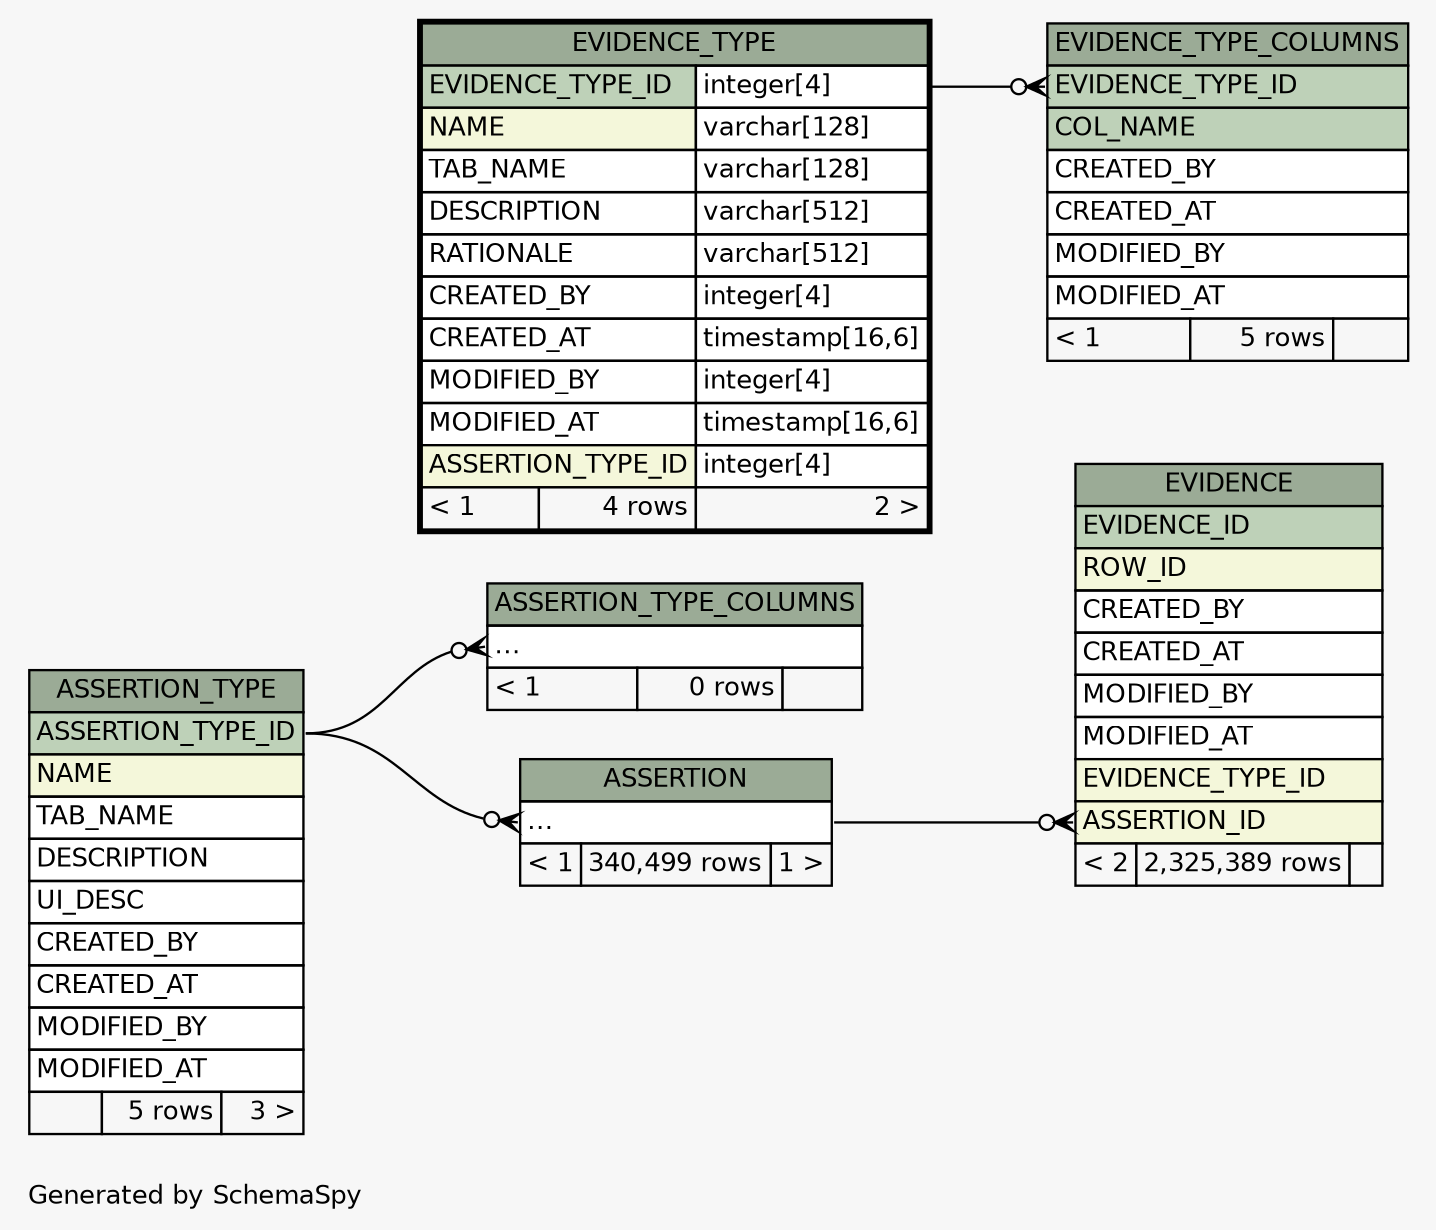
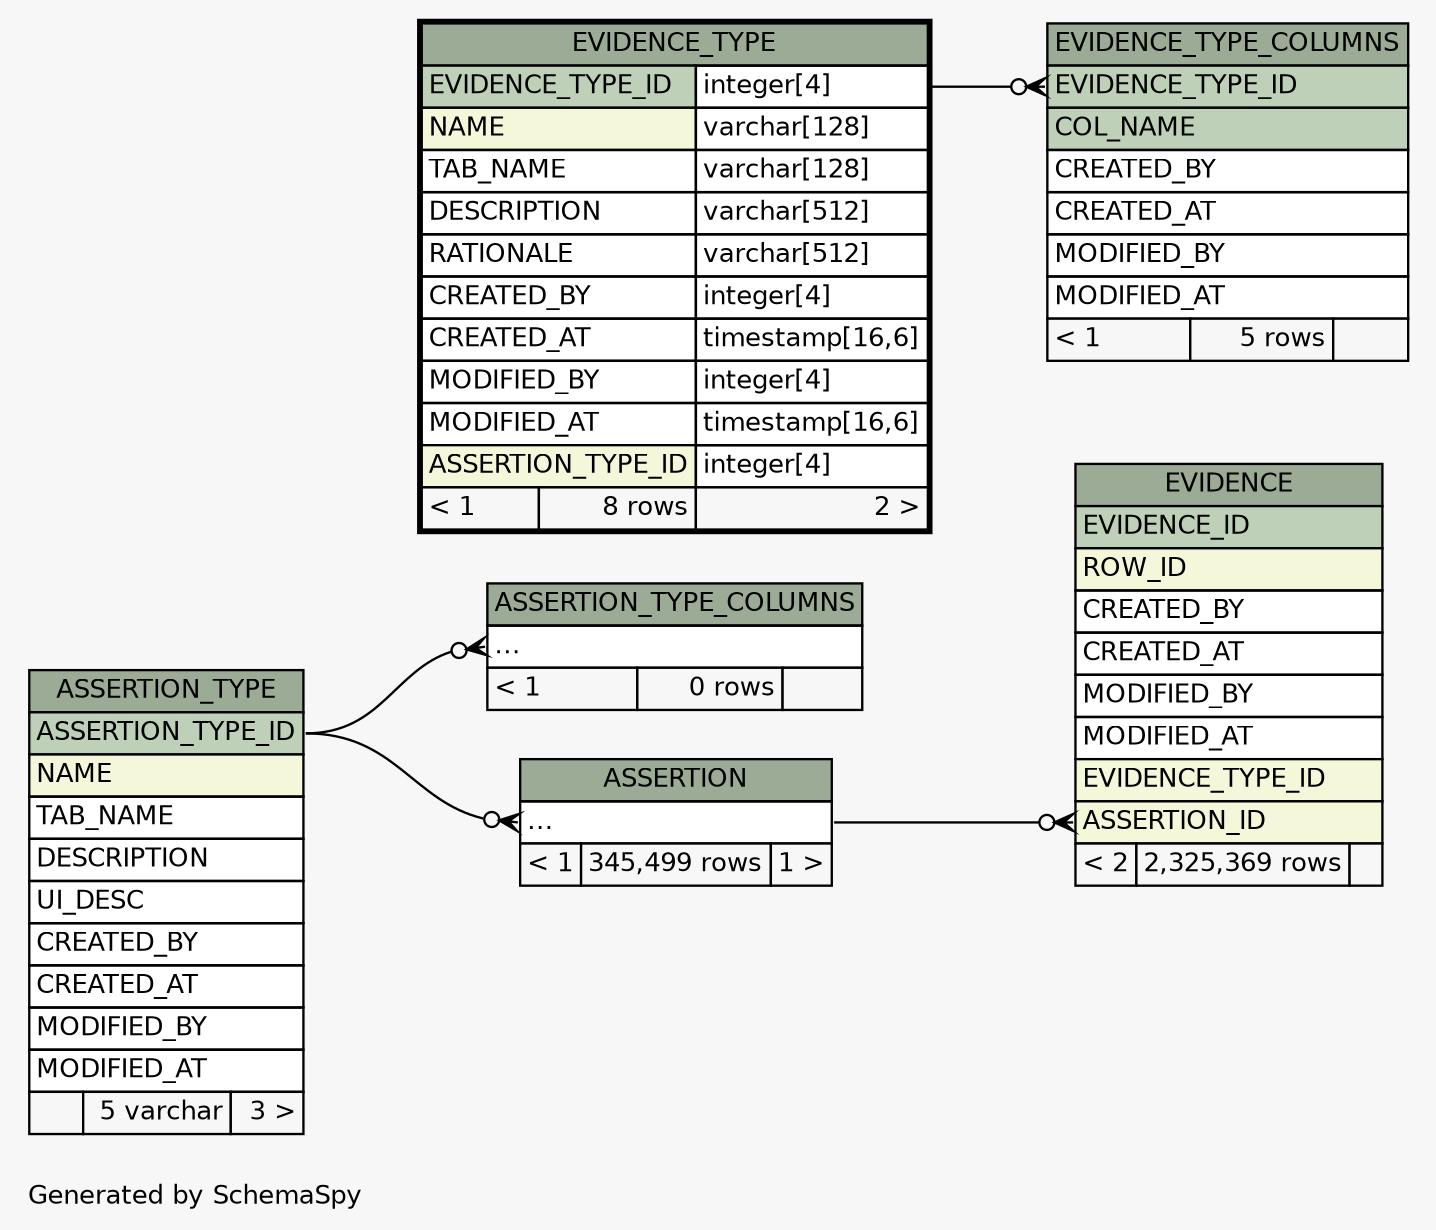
  digraph {
    bgcolor="#f7f7f7"
    fontname=Helvetica
    fontsize=11
    label="\nGenerated by SchemaSpy"
    labeljust=l
    nodesep=0.18
    rankdir=RL
    ranksep=0.46
    node [fontname=Helvetica fontsize=11 shape=plaintext]
    edge [arrowhead=none arrowsize=0.8 arrowtail=crowodot dir=back headport="ASSERTION_TYPE_ID:e" tailport="elipses:w"]
-   n1 [label=<     <TABLE BORDER="0" CELLBORDER="1" CELLSPACING="0" BGCOLOR="#ffffff">       <TR><TD COLSPAN="3" BGCOLOR="#9bab96" ALIGN="CENTER">ASSERTION</TD></TR>       <TR><TD PORT="elipses" COLSPAN="3" ALIGN="LEFT">...</TD></TR>       <TR><TD ALIGN="LEFT" BGCOLOR="#f7f7f7">&lt; 1</TD><TD ALIGN="RIGHT" BGCOLOR="#f7f7f7">340,499 rows</TD><TD ALIGN="RIGHT" BGCOLOR="#f7f7f7">1 &gt;</TD></TR>     </TABLE>>]
-   n2 [label=<     <TABLE BORDER="0" CELLBORDER="1" CELLSPACING="0" BGCOLOR="#ffffff">       <TR><TD COLSPAN="3" BGCOLOR="#9bab96" ALIGN="CENTER">ASSERTION_TYPE</TD></TR>       <TR><TD PORT="ASSERTION_TYPE_ID" COLSPAN="3" BGCOLOR="#bed1b8" ALIGN="LEFT">ASSERTION_TYPE_ID</TD></TR>       <TR><TD PORT="NAME" COLSPAN="3" BGCOLOR="#f4f7da" ALIGN="LEFT">NAME</TD></TR>       <TR><TD PORT="TAB_NAME" COLSPAN="3" ALIGN="LEFT">TAB_NAME</TD></TR>       <TR><TD PORT="DESCRIPTION" COLSPAN="3" ALIGN="LEFT">DESCRIPTION</TD></TR>       <TR><TD PORT="UI_DESC" COLSPAN="3" ALIGN="LEFT">UI_DESC</TD></TR>       <TR><TD PORT="CREATED_BY" COLSPAN="3" ALIGN="LEFT">CREATED_BY</TD></TR>       <TR><TD PORT="CREATED_AT" COLSPAN="3" ALIGN="LEFT">CREATED_AT</TD></TR>       <TR><TD PORT="MODIFIED_BY" COLSPAN="3" ALIGN="LEFT">MODIFIED_BY</TD></TR>       <TR><TD PORT="MODIFIED_AT" COLSPAN="3" ALIGN="LEFT">MODIFIED_AT</TD></TR>       <TR><TD ALIGN="LEFT" BGCOLOR="#f7f7f7">  </TD><TD ALIGN="RIGHT" BGCOLOR="#f7f7f7">5 rows</TD><TD ALIGN="RIGHT" BGCOLOR="#f7f7f7">3 &gt;</TD></TR>     </TABLE>>]
+   n1 [label=<     <TABLE BORDER="0" CELLBORDER="1" CELLSPACING="0" BGCOLOR="#ffffff">       <TR><TD COLSPAN="3" BGCOLOR="#9bab96" ALIGN="CENTER">ASSERTION</TD></TR>       <TR><TD PORT="elipses" COLSPAN="3" ALIGN="LEFT">...</TD></TR>       <TR><TD ALIGN="LEFT" BGCOLOR="#f7f7f7">&lt; 1</TD><TD ALIGN="RIGHT" BGCOLOR="#f7f7f7">345,499 rows</TD><TD ALIGN="RIGHT" BGCOLOR="#f7f7f7">1 &gt;</TD></TR>     </TABLE>>]
+   n2 [label=<     <TABLE BORDER="0" CELLBORDER="1" CELLSPACING="0" BGCOLOR="#ffffff">       <TR><TD COLSPAN="3" BGCOLOR="#9bab96" ALIGN="CENTER">ASSERTION_TYPE</TD></TR>       <TR><TD PORT="ASSERTION_TYPE_ID" COLSPAN="3" BGCOLOR="#bed1b8" ALIGN="LEFT">ASSERTION_TYPE_ID</TD></TR>       <TR><TD PORT="NAME" COLSPAN="3" BGCOLOR="#f4f7da" ALIGN="LEFT">NAME</TD></TR>       <TR><TD PORT="TAB_NAME" COLSPAN="3" ALIGN="LEFT">TAB_NAME</TD></TR>       <TR><TD PORT="DESCRIPTION" COLSPAN="3" ALIGN="LEFT">DESCRIPTION</TD></TR>       <TR><TD PORT="UI_DESC" COLSPAN="3" ALIGN="LEFT">UI_DESC</TD></TR>       <TR><TD PORT="CREATED_BY" COLSPAN="3" ALIGN="LEFT">CREATED_BY</TD></TR>       <TR><TD PORT="CREATED_AT" COLSPAN="3" ALIGN="LEFT">CREATED_AT</TD></TR>       <TR><TD PORT="MODIFIED_BY" COLSPAN="3" ALIGN="LEFT">MODIFIED_BY</TD></TR>       <TR><TD PORT="MODIFIED_AT" COLSPAN="3" ALIGN="LEFT">MODIFIED_AT</TD></TR>       <TR><TD ALIGN="LEFT" BGCOLOR="#f7f7f7">  </TD><TD ALIGN="RIGHT" BGCOLOR="#f7f7f7">5 varchar</TD><TD ALIGN="RIGHT" BGCOLOR="#f7f7f7">3 &gt;</TD></TR>     </TABLE>>]
    n3 [label=<     <TABLE BORDER="0" CELLBORDER="1" CELLSPACING="0" BGCOLOR="#ffffff">       <TR><TD COLSPAN="3" BGCOLOR="#9bab96" ALIGN="CENTER">ASSERTION_TYPE_COLUMNS</TD></TR>       <TR><TD PORT="elipses" COLSPAN="3" ALIGN="LEFT">...</TD></TR>       <TR><TD ALIGN="LEFT" BGCOLOR="#f7f7f7">&lt; 1</TD><TD ALIGN="RIGHT" BGCOLOR="#f7f7f7">0 rows</TD><TD ALIGN="RIGHT" BGCOLOR="#f7f7f7">  </TD></TR>     </TABLE>>]
-   n4 [label=<     <TABLE BORDER="0" CELLBORDER="1" CELLSPACING="0" BGCOLOR="#ffffff">       <TR><TD COLSPAN="3" BGCOLOR="#9bab96" ALIGN="CENTER">EVIDENCE</TD></TR>       <TR><TD PORT="EVIDENCE_ID" COLSPAN="3" BGCOLOR="#bed1b8" ALIGN="LEFT">EVIDENCE_ID</TD></TR>       <TR><TD PORT="ROW_ID" COLSPAN="3" BGCOLOR="#f4f7da" ALIGN="LEFT">ROW_ID</TD></TR>       <TR><TD PORT="CREATED_BY" COLSPAN="3" ALIGN="LEFT">CREATED_BY</TD></TR>       <TR><TD PORT="CREATED_AT" COLSPAN="3" ALIGN="LEFT">CREATED_AT</TD></TR>       <TR><TD PORT="MODIFIED_BY" COLSPAN="3" ALIGN="LEFT">MODIFIED_BY</TD></TR>       <TR><TD PORT="MODIFIED_AT" COLSPAN="3" ALIGN="LEFT">MODIFIED_AT</TD></TR>       <TR><TD PORT="EVIDENCE_TYPE_ID" COLSPAN="3" BGCOLOR="#f4f7da" ALIGN="LEFT">EVIDENCE_TYPE_ID</TD></TR>       <TR><TD PORT="ASSERTION_ID" COLSPAN="3" BGCOLOR="#f4f7da" ALIGN="LEFT">ASSERTION_ID</TD></TR>       <TR><TD ALIGN="LEFT" BGCOLOR="#f7f7f7">&lt; 2</TD><TD ALIGN="RIGHT" BGCOLOR="#f7f7f7">2,325,389 rows</TD><TD ALIGN="RIGHT" BGCOLOR="#f7f7f7">  </TD></TR>     </TABLE>>]
-   n5 [label=<     <TABLE BORDER="2" CELLBORDER="1" CELLSPACING="0" BGCOLOR="#ffffff">       <TR><TD COLSPAN="3" BGCOLOR="#9bab96" ALIGN="CENTER">EVIDENCE_TYPE</TD></TR>       <TR><TD PORT="EVIDENCE_TYPE_ID" COLSPAN="2" BGCOLOR="#bed1b8" ALIGN="LEFT">EVIDENCE_TYPE_ID</TD><TD PORT="EVIDENCE_TYPE_ID.type" ALIGN="LEFT">integer[4]</TD></TR>       <TR><TD PORT="NAME" COLSPAN="2" BGCOLOR="#f4f7da" ALIGN="LEFT">NAME</TD><TD PORT="NAME.type" ALIGN="LEFT">varchar[128]</TD></TR>       <TR><TD PORT="TAB_NAME" COLSPAN="2" ALIGN="LEFT">TAB_NAME</TD><TD PORT="TAB_NAME.type" ALIGN="LEFT">varchar[128]</TD></TR>       <TR><TD PORT="DESCRIPTION" COLSPAN="2" ALIGN="LEFT">DESCRIPTION</TD><TD PORT="DESCRIPTION.type" ALIGN="LEFT">varchar[512]</TD></TR>       <TR><TD PORT="RATIONALE" COLSPAN="2" ALIGN="LEFT">RATIONALE</TD><TD PORT="RATIONALE.type" ALIGN="LEFT">varchar[512]</TD></TR>       <TR><TD PORT="CREATED_BY" COLSPAN="2" ALIGN="LEFT">CREATED_BY</TD><TD PORT="CREATED_BY.type" ALIGN="LEFT">integer[4]</TD></TR>       <TR><TD PORT="CREATED_AT" COLSPAN="2" ALIGN="LEFT">CREATED_AT</TD><TD PORT="CREATED_AT.type" ALIGN="LEFT">timestamp[16,6]</TD></TR>       <TR><TD PORT="MODIFIED_BY" COLSPAN="2" ALIGN="LEFT">MODIFIED_BY</TD><TD PORT="MODIFIED_BY.type" ALIGN="LEFT">integer[4]</TD></TR>       <TR><TD PORT="MODIFIED_AT" COLSPAN="2" ALIGN="LEFT">MODIFIED_AT</TD><TD PORT="MODIFIED_AT.type" ALIGN="LEFT">timestamp[16,6]</TD></TR>       <TR><TD PORT="ASSERTION_TYPE_ID" COLSPAN="2" BGCOLOR="#f4f7da" ALIGN="LEFT">ASSERTION_TYPE_ID</TD><TD PORT="ASSERTION_TYPE_ID.type" ALIGN="LEFT">integer[4]</TD></TR>       <TR><TD ALIGN="LEFT" BGCOLOR="#f7f7f7">&lt; 1</TD><TD ALIGN="RIGHT" BGCOLOR="#f7f7f7">4 rows</TD><TD ALIGN="RIGHT" BGCOLOR="#f7f7f7">2 &gt;</TD></TR>     </TABLE>>]
+   n4 [label=<     <TABLE BORDER="0" CELLBORDER="1" CELLSPACING="0" BGCOLOR="#ffffff">       <TR><TD COLSPAN="3" BGCOLOR="#9bab96" ALIGN="CENTER">EVIDENCE</TD></TR>       <TR><TD PORT="EVIDENCE_ID" COLSPAN="3" BGCOLOR="#bed1b8" ALIGN="LEFT">EVIDENCE_ID</TD></TR>       <TR><TD PORT="ROW_ID" COLSPAN="3" BGCOLOR="#f4f7da" ALIGN="LEFT">ROW_ID</TD></TR>       <TR><TD PORT="CREATED_BY" COLSPAN="3" ALIGN="LEFT">CREATED_BY</TD></TR>       <TR><TD PORT="CREATED_AT" COLSPAN="3" ALIGN="LEFT">CREATED_AT</TD></TR>       <TR><TD PORT="MODIFIED_BY" COLSPAN="3" ALIGN="LEFT">MODIFIED_BY</TD></TR>       <TR><TD PORT="MODIFIED_AT" COLSPAN="3" ALIGN="LEFT">MODIFIED_AT</TD></TR>       <TR><TD PORT="EVIDENCE_TYPE_ID" COLSPAN="3" BGCOLOR="#f4f7da" ALIGN="LEFT">EVIDENCE_TYPE_ID</TD></TR>       <TR><TD PORT="ASSERTION_ID" COLSPAN="3" BGCOLOR="#f4f7da" ALIGN="LEFT">ASSERTION_ID</TD></TR>       <TR><TD ALIGN="LEFT" BGCOLOR="#f7f7f7">&lt; 2</TD><TD ALIGN="RIGHT" BGCOLOR="#f7f7f7">2,325,369 rows</TD><TD ALIGN="RIGHT" BGCOLOR="#f7f7f7">  </TD></TR>     </TABLE>>]
+   n5 [label=<     <TABLE BORDER="2" CELLBORDER="1" CELLSPACING="0" BGCOLOR="#ffffff">       <TR><TD COLSPAN="3" BGCOLOR="#9bab96" ALIGN="CENTER">EVIDENCE_TYPE</TD></TR>       <TR><TD PORT="EVIDENCE_TYPE_ID" COLSPAN="2" BGCOLOR="#bed1b8" ALIGN="LEFT">EVIDENCE_TYPE_ID</TD><TD PORT="EVIDENCE_TYPE_ID.type" ALIGN="LEFT">integer[4]</TD></TR>       <TR><TD PORT="NAME" COLSPAN="2" BGCOLOR="#f4f7da" ALIGN="LEFT">NAME</TD><TD PORT="NAME.type" ALIGN="LEFT">varchar[128]</TD></TR>       <TR><TD PORT="TAB_NAME" COLSPAN="2" ALIGN="LEFT">TAB_NAME</TD><TD PORT="TAB_NAME.type" ALIGN="LEFT">varchar[128]</TD></TR>       <TR><TD PORT="DESCRIPTION" COLSPAN="2" ALIGN="LEFT">DESCRIPTION</TD><TD PORT="DESCRIPTION.type" ALIGN="LEFT">varchar[512]</TD></TR>       <TR><TD PORT="RATIONALE" COLSPAN="2" ALIGN="LEFT">RATIONALE</TD><TD PORT="RATIONALE.type" ALIGN="LEFT">varchar[512]</TD></TR>       <TR><TD PORT="CREATED_BY" COLSPAN="2" ALIGN="LEFT">CREATED_BY</TD><TD PORT="CREATED_BY.type" ALIGN="LEFT">integer[4]</TD></TR>       <TR><TD PORT="CREATED_AT" COLSPAN="2" ALIGN="LEFT">CREATED_AT</TD><TD PORT="CREATED_AT.type" ALIGN="LEFT">timestamp[16,6]</TD></TR>       <TR><TD PORT="MODIFIED_BY" COLSPAN="2" ALIGN="LEFT">MODIFIED_BY</TD><TD PORT="MODIFIED_BY.type" ALIGN="LEFT">integer[4]</TD></TR>       <TR><TD PORT="MODIFIED_AT" COLSPAN="2" ALIGN="LEFT">MODIFIED_AT</TD><TD PORT="MODIFIED_AT.type" ALIGN="LEFT">timestamp[16,6]</TD></TR>       <TR><TD PORT="ASSERTION_TYPE_ID" COLSPAN="2" BGCOLOR="#f4f7da" ALIGN="LEFT">ASSERTION_TYPE_ID</TD><TD PORT="ASSERTION_TYPE_ID.type" ALIGN="LEFT">integer[4]</TD></TR>       <TR><TD ALIGN="LEFT" BGCOLOR="#f7f7f7">&lt; 1</TD><TD ALIGN="RIGHT" BGCOLOR="#f7f7f7">8 rows</TD><TD ALIGN="RIGHT" BGCOLOR="#f7f7f7">2 &gt;</TD></TR>     </TABLE>>]
    n6 [label=<     <TABLE BORDER="0" CELLBORDER="1" CELLSPACING="0" BGCOLOR="#ffffff">       <TR><TD COLSPAN="3" BGCOLOR="#9bab96" ALIGN="CENTER">EVIDENCE_TYPE_COLUMNS</TD></TR>       <TR><TD PORT="EVIDENCE_TYPE_ID" COLSPAN="3" BGCOLOR="#bed1b8" ALIGN="LEFT">EVIDENCE_TYPE_ID</TD></TR>       <TR><TD PORT="COL_NAME" COLSPAN="3" BGCOLOR="#bed1b8" ALIGN="LEFT">COL_NAME</TD></TR>       <TR><TD PORT="CREATED_BY" COLSPAN="3" ALIGN="LEFT">CREATED_BY</TD></TR>       <TR><TD PORT="CREATED_AT" COLSPAN="3" ALIGN="LEFT">CREATED_AT</TD></TR>       <TR><TD PORT="MODIFIED_BY" COLSPAN="3" ALIGN="LEFT">MODIFIED_BY</TD></TR>       <TR><TD PORT="MODIFIED_AT" COLSPAN="3" ALIGN="LEFT">MODIFIED_AT</TD></TR>       <TR><TD ALIGN="LEFT" BGCOLOR="#f7f7f7">&lt; 1</TD><TD ALIGN="RIGHT" BGCOLOR="#f7f7f7">5 rows</TD><TD ALIGN="RIGHT" BGCOLOR="#f7f7f7">  </TD></TR>     </TABLE>>]
    n1 -> n2
    n3 -> n2
    n4 -> n1 [headport="elipses:e" tailport="ASSERTION_ID:w"]
    n6 -> n5 [headport="EVIDENCE_TYPE_ID.type:e" tailport="EVIDENCE_TYPE_ID:w"]
  }
